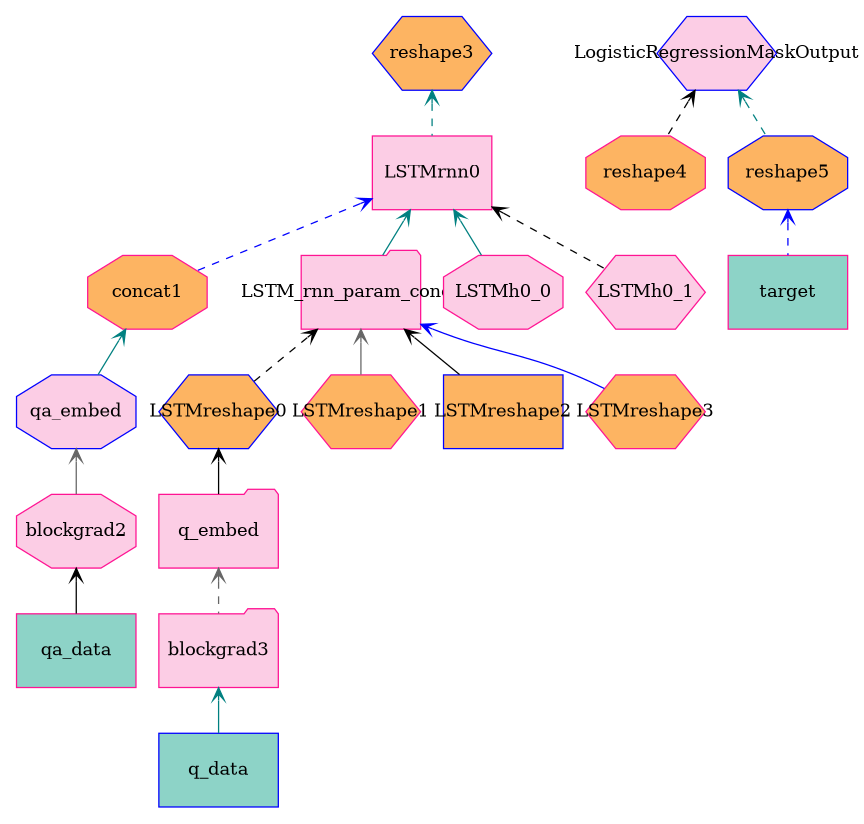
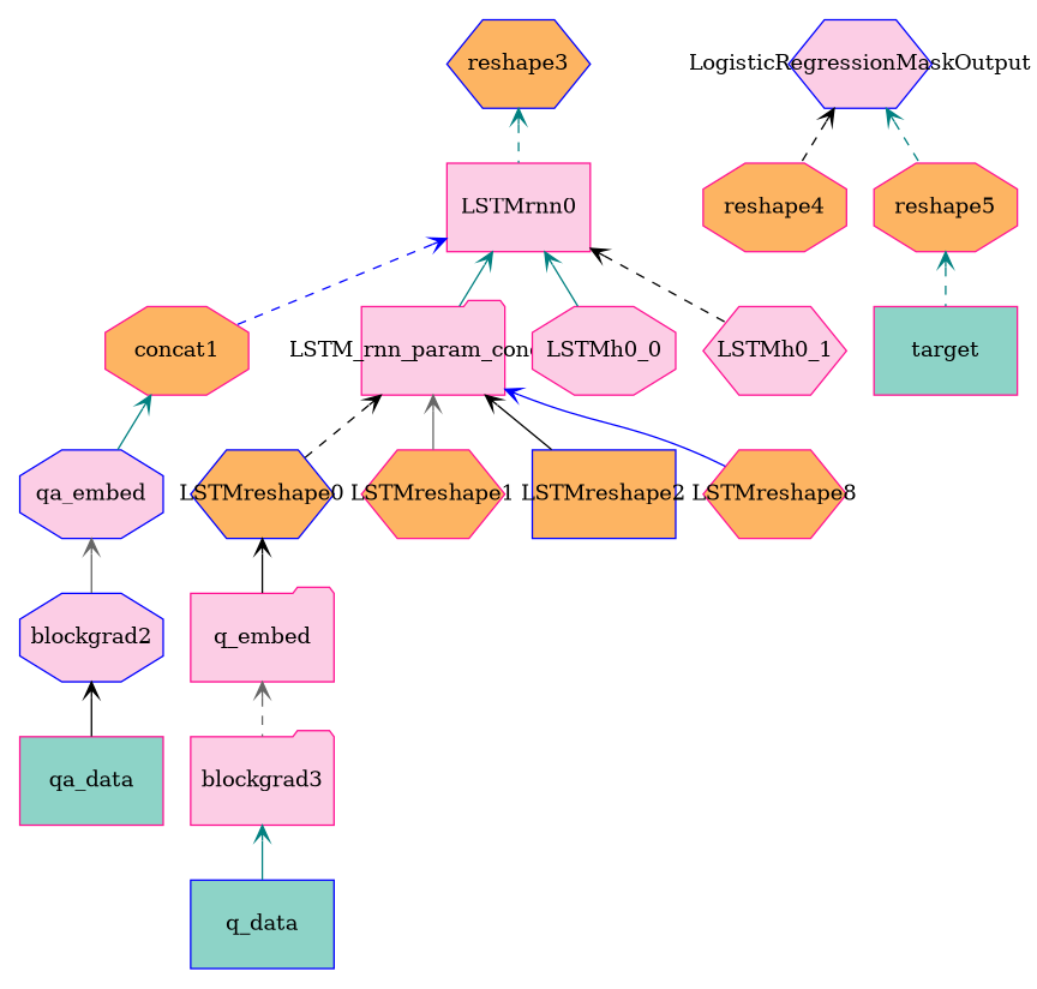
  digraph {
    node [color=deeppink fillcolor="#fccde5" fixedsize=true shape=octagon style=filled]
    edge [arrowtail=open color=teal dir=back style=solid]
    n1 [color=blue fillcolor="#8dd3c7" height=0.8034 label=q_data shape=box width=1.3]
    n2 [height=0.8034 label=blockgrad3 shape=folder width=1.3]
    n3 [height=0.8034 label=q_embed shape=folder width=1.3]
    n4 [fillcolor="#8dd3c7" height=0.8034 label=qa_data shape=box width=1.3]
-   n5 [height=0.8034 label=blockgrad2 width=1.3]
+   n5 [color=blue height=0.8034 label=blockgrad2 width=1.3]
    n6 [color=blue height=0.8034 label=qa_embed width=1.3]
    n7 [fillcolor="#fdb462" height=0.8034 label=concat1 width=1.3]
    n8 [color=blue fillcolor="#fdb462" height=0.8034 label=LSTMreshape0 shape=hexagon width=1.3]
    n9 [fillcolor="#fdb462" height=0.8034 label=LSTMreshape1 shape=hexagon width=1.3]
    n10 [color=blue fillcolor="#fdb462" height=0.8034 label=LSTMreshape2 shape=box width=1.3]
-   n11 [fillcolor="#fdb462" height=0.8034 label=LSTMreshape3 shape=hexagon width=1.3]
+   n11 [fillcolor="#fdb462" height=0.8034 label=LSTMreshape8 shape=hexagon width=1.3]
    n12 [height=0.8034 label=LSTM_rnn_param_concat0 shape=folder width=1.3]
    n13 [height=0.8034 label=LSTMh0_0 width=1.3]
    n14 [height=0.8034 label=LSTMh0_1 shape=hexagon width=1.3]
    n15 [height=0.8034 label=LSTMrnn0 shape=box width=1.3]
    n16 [color=blue fillcolor="#fdb462" height=0.8034 label=reshape3 shape=hexagon width=1.3]
    n17 [fillcolor="#fdb462" height=0.8034 label=reshape4 width=1.3]
    n18 [fillcolor="#8dd3c7" height=0.8034 label=target shape=box width=1.3]
-   n19 [color=blue fillcolor="#fdb462" height=0.8034 label=reshape5 width=1.3]
+   n19 [fillcolor="#fdb462" height=0.8034 label=reshape5 width=1.3]
    n20 [color=blue height=0.8034 label=LogisticRegressionMaskOutput shape=hexagon width=1.3]
    n2 -> n1
    n3 -> n2 [color=gray40 style=dashed]
    n5 -> n4 [color=black]
    n6 -> n5 [color=gray40]
    n7 -> n6
    n8 -> n3 [color=black]
    n12 -> n8 [color=black style=dashed]
    n12 -> n9 [color=gray40]
    n12 -> n10 [color=black]
    n12 -> n11 [color=blue]
    n15 -> n7 [color=blue style=dashed]
    n15 -> n12
    n15 -> n13
    n15 -> n14 [color=black style=dashed]
    n16 -> n15 [style=dashed]
-   n19 -> n18 [color=blue style=dashed]
+   n19 -> n18 [style=dashed]
    n20 -> n17 [color=black style=dashed]
    n20 -> n19 [style=dashed]
  }
